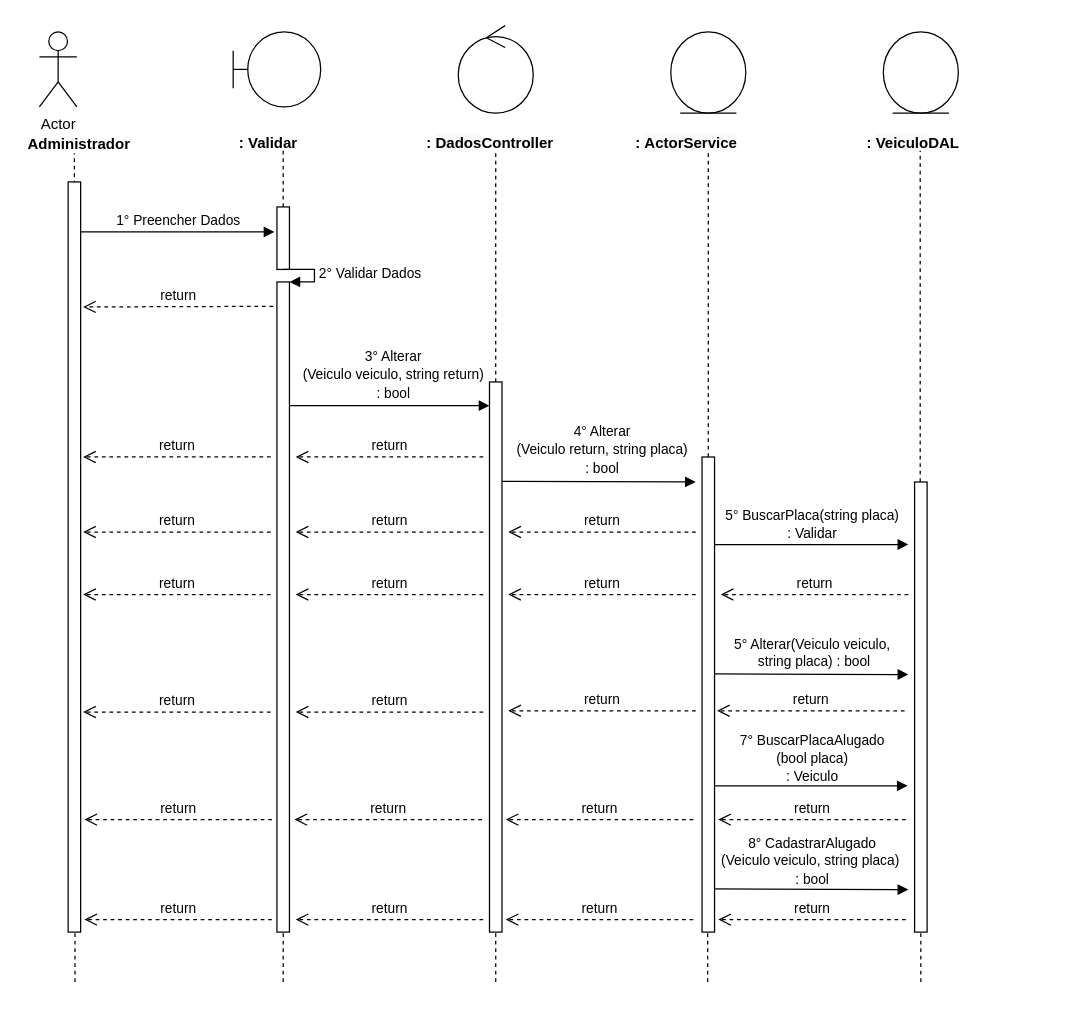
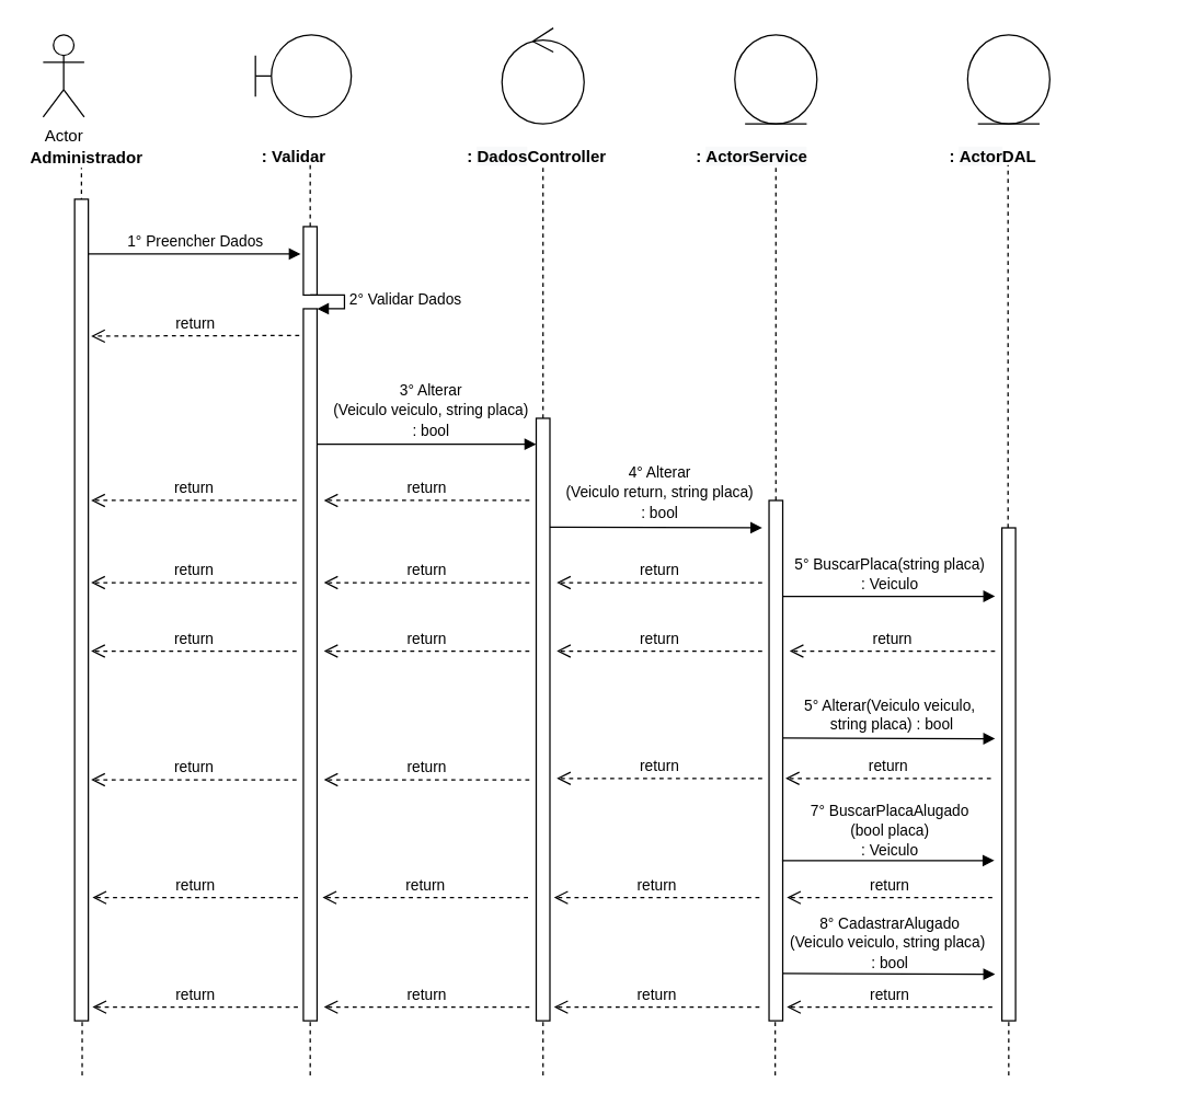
  <mxCell id="0" />
  <mxCell id="1" parent="0" />
  <mxCell id="2" value="Actor" parent="1" style="shape=umlActor;verticalLabelPosition=bottom;labelBackgroundColor=#ffffff;verticalAlign=top;html=1;" vertex="1"><mxGeometry x="31" y="25" as="geometry" width="30" height="60" /></mxCell>
  <mxCell id="3" value="&lt;b&gt;Administrador&lt;/b&gt;" parent="1" style="text;html=1;resizable=0;points=[];autosize=1;align=left;verticalAlign=top;spacingTop=-4;" vertex="1"><mxGeometry as="geometry" x="20" y="105" width="100" height="20" /></mxCell>
  <mxCell id="4" value="" parent="1" style="endArrow=none;dashed=1;html=1;entryX=0.511;entryY=1.25;entryDx=0;entryDy=0;entryPerimeter=0;" edge="1"><mxGeometry as="geometry" width="50" height="50" relative="1"><mxPoint as="sourcePoint" x="59" y="465" /><mxPoint as="targetPoint" x="58.99" y="122" /></mxGeometry></mxCell>
  <mxCell id="5" value="" parent="1" style="shape=umlBoundary;whiteSpace=wrap;html=1;" vertex="1"><mxGeometry as="geometry" x="186" y="25" width="70" height="60" /></mxCell>
  <mxCell id="6" value="&lt;b&gt;: Validar&lt;/b&gt;" parent="1" style="text;html=1;" vertex="1"><mxGeometry as="geometry" x="189" y="100" width="150" height="30" /></mxCell>
  <mxCell id="7" value="" parent="1" style="endArrow=none;dashed=1;html=1;entryX=0.511;entryY=1.25;entryDx=0;entryDy=0;entryPerimeter=0;" edge="1" source="17"><mxGeometry as="geometry" width="50" height="50" relative="1"><mxPoint as="sourcePoint" x="226" y="465" /><mxPoint as="targetPoint" x="225.99" y="120" /></mxGeometry></mxCell>
  <mxCell id="8" value="" parent="1" style="ellipse;shape=umlControl;whiteSpace=wrap;html=1;" vertex="1"><mxGeometry as="geometry" x="366" y="20" width="60" height="70" /></mxCell>
  <mxCell id="9" value="&lt;b&gt;: &lt;/b&gt;&lt;span style=&quot;display: inline ; float: none ; background-color: rgb(248 , 249 , 250) ; color: rgb(0 , 0 , 0) ; font-family: &amp;#34;helvetica&amp;#34; ; font-size: 12px ; font-style: normal ; font-variant: normal ; font-weight: 700 ; letter-spacing: normal ; text-align: left ; text-decoration: none ; text-indent: 0px ; text-transform: none ; white-space: nowrap ; word-spacing: 0px&quot;&gt;Dados&lt;/span&gt;&lt;b&gt;Controller&lt;/b&gt;" parent="1" style="text;html=1;" vertex="1"><mxGeometry as="geometry" x="339" y="100" width="150" height="30" /></mxCell>
  <mxCell id="10" value="" parent="1" style="endArrow=none;dashed=1;html=1;entryX=0.511;entryY=1.25;entryDx=0;entryDy=0;entryPerimeter=0;" edge="1" source="24"><mxGeometry as="geometry" width="50" height="50" relative="1"><mxPoint as="sourcePoint" x="396" y="465" /><mxPoint as="targetPoint" x="395.99" y="120" /></mxGeometry></mxCell>
  <mxCell id="11" value="" parent="1" style="ellipse;shape=umlEntity;whiteSpace=wrap;html=1;" vertex="1"><mxGeometry as="geometry" x="536" y="25" width="60" height="65" /></mxCell>
  <mxCell id="12" value="" parent="1" style="ellipse;shape=umlEntity;whiteSpace=wrap;html=1;" vertex="1"><mxGeometry as="geometry" x="706" y="25" width="60" height="65" /></mxCell>
- <mxCell id="13" value="&lt;b&gt;:&amp;nbsp;&lt;/b&gt;&lt;span style=&quot;display: inline ; float: none ; background-color: rgb(248 , 249 , 250) ; color: rgb(0 , 0 , 0) ; font-family: &amp;#34;helvetica&amp;#34; ; font-size: 12px ; font-style: normal ; font-variant: normal ; font-weight: 700 ; letter-spacing: normal ; text-align: left ; text-decoration: none ; text-indent: 0px ; text-transform: none ; white-space: nowrap ; word-spacing: 0px&quot;&gt;Veiculo&lt;/span&gt;&lt;b&gt;DAL&lt;/b&gt;" parent="1" style="text;html=1;" vertex="1"><mxGeometry as="geometry" x="691" y="100" width="150" height="30" /></mxCell>
+ <mxCell id="13" value="&lt;b&gt;:&amp;nbsp;&lt;/b&gt;&lt;span style=&quot;display: inline ; float: none ; background-color: rgb(248 , 249 , 250) ; color: rgb(0 , 0 , 0) ; font-family: &amp;#34;helvetica&amp;#34; ; font-size: 12px ; font-style: normal ; font-variant: normal ; font-weight: 700 ; letter-spacing: normal ; text-align: left ; text-decoration: none ; text-indent: 0px ; text-transform: none ; white-space: nowrap ; word-spacing: 0px&quot;&gt;Actor&lt;/span&gt;&lt;b&gt;DAL&lt;/b&gt;" parent="1" style="text;html=1;" vertex="1"><mxGeometry as="geometry" x="691" y="100" width="150" height="30" /></mxCell>
  <mxCell id="14" value="" parent="1" style="endArrow=none;dashed=1;html=1;entryX=0.511;entryY=1.25;entryDx=0;entryDy=0;entryPerimeter=0;" edge="1" source="29"><mxGeometry as="geometry" width="50" height="50" relative="1"><mxPoint as="sourcePoint" x="566" y="464" /><mxPoint as="targetPoint" x="565.99" y="119" /></mxGeometry></mxCell>
  <mxCell id="15" value="" parent="1" style="endArrow=none;dashed=1;html=1;entryX=0.511;entryY=1.25;entryDx=0;entryDy=0;entryPerimeter=0;" edge="1" source="33"><mxGeometry as="geometry" width="50" height="50" relative="1"><mxPoint as="sourcePoint" x="735.5" y="465" /><mxPoint as="targetPoint" x="735.49" y="120" /></mxGeometry></mxCell>
  <mxCell id="16" value="1° Preencher Dados" parent="1" style="html=1;verticalAlign=bottom;endArrow=block;" edge="1" source="27"><mxGeometry as="geometry" width="80" relative="1"><mxPoint as="sourcePoint" x="59" y="185" /><mxPoint as="targetPoint" x="219" y="185" /><mxPoint as="offset" /></mxGeometry></mxCell>
  <mxCell id="17" value="" parent="1" style="html=1;points=[];perimeter=orthogonalPerimeter;" vertex="1"><mxGeometry as="geometry" x="221" y="165" width="10" height="50" /></mxCell>
  <mxCell id="18" value="" parent="1" style="endArrow=none;dashed=1;html=1;entryX=0.511;entryY=1.25;entryDx=0;entryDy=0;entryPerimeter=0;" edge="1" source="20" target="17"><mxGeometry as="geometry" width="50" height="50" relative="1"><mxPoint as="sourcePoint" x="226" y="465" /><mxPoint as="targetPoint" x="225.99" y="120" /></mxGeometry></mxCell>
  <mxCell id="19" value="2° Validar Dados" parent="1" style="edgeStyle=orthogonalEdgeStyle;html=1;align=left;spacingLeft=2;endArrow=block;rounded=0;entryX=1;entryY=0;" edge="1" target="20"><mxGeometry as="geometry" relative="1"><mxPoint as="sourcePoint" x="226" y="215" /><Array as="points"><mxPoint x="251" y="215" /></Array></mxGeometry></mxCell>
  <mxCell id="20" value="" parent="1" style="html=1;points=[];perimeter=orthogonalPerimeter;" vertex="1"><mxGeometry as="geometry" x="221" y="225" width="10" height="520" /></mxCell>
  <mxCell id="21" value="return" parent="1" style="html=1;verticalAlign=bottom;endArrow=open;dashed=1;endSize=8;" edge="1"><mxGeometry as="geometry" relative="1"><mxPoint as="sourcePoint" x="218" y="244.5" /><mxPoint as="targetPoint" x="66" y="245" /></mxGeometry></mxCell>
  <mxCell id="22" value="" parent="1" style="html=1;verticalAlign=bottom;endArrow=block;" edge="1"><mxGeometry as="geometry" width="80" relative="1"><mxPoint as="sourcePoint" x="231" y="324" /><mxPoint as="targetPoint" x="391" y="324" /></mxGeometry></mxCell>
- <mxCell id="23" value="&lt;span style=&quot;font-size: 11px&quot;&gt;3° Alterar&lt;br&gt;(Veiculo veiculo, string return)&lt;/span&gt;&lt;span style=&quot;font-size: 11px&quot;&gt;&lt;br&gt;: bool&lt;br&gt;&lt;/span&gt;" parent="1" style="text;html=1;resizable=0;points=[];autosize=1;align=center;verticalAlign=top;spacingTop=-4;" vertex="1"><mxGeometry as="geometry" x="234" y="275" width="160" height="40" /></mxCell>
+ <mxCell id="23" value="&lt;span style=&quot;font-size: 11px&quot;&gt;3° Alterar&lt;br&gt;(Veiculo veiculo, string placa)&lt;/span&gt;&lt;span style=&quot;font-size: 11px&quot;&gt;&lt;br&gt;: bool&lt;br&gt;&lt;/span&gt;" parent="1" style="text;html=1;resizable=0;points=[];autosize=1;align=center;verticalAlign=top;spacingTop=-4;" vertex="1"><mxGeometry as="geometry" x="234" y="275" width="160" height="40" /></mxCell>
  <mxCell id="24" value="" parent="1" style="html=1;points=[];perimeter=orthogonalPerimeter;" vertex="1"><mxGeometry as="geometry" x="391" y="305" width="10" height="440" /></mxCell>
  <mxCell id="25" value="return" parent="1" style="html=1;verticalAlign=bottom;endArrow=open;dashed=1;endSize=8;" edge="1"><mxGeometry as="geometry" relative="1"><mxPoint as="sourcePoint" x="386" y="365" /><mxPoint as="targetPoint" x="236" y="365" /></mxGeometry></mxCell>
  <mxCell id="26" value="return" parent="1" style="html=1;verticalAlign=bottom;endArrow=open;dashed=1;endSize=8;" edge="1"><mxGeometry as="geometry" relative="1"><mxPoint as="sourcePoint" x="216" y="365" /><mxPoint as="targetPoint" x="66" y="365" /></mxGeometry></mxCell>
  <mxCell id="27" value="" parent="1" style="html=1;points=[];perimeter=orthogonalPerimeter;" vertex="1"><mxGeometry as="geometry" x="54" y="145" width="10" height="600" /></mxCell>
  <mxCell id="28" value="" parent="1" style="html=1;verticalAlign=bottom;endArrow=block;" edge="1"><mxGeometry as="geometry" width="80" relative="1"><mxPoint as="sourcePoint" x="401" y="384.5" /><mxPoint as="targetPoint" x="556" y="385" /></mxGeometry></mxCell>
  <mxCell id="29" value="" parent="1" style="html=1;points=[];perimeter=orthogonalPerimeter;" vertex="1"><mxGeometry as="geometry" x="561" y="365" width="10" height="380" /></mxCell>
  <mxCell id="30" value="return" parent="1" style="html=1;verticalAlign=bottom;endArrow=open;dashed=1;endSize=8;" edge="1"><mxGeometry as="geometry" relative="1"><mxPoint as="sourcePoint" x="556" y="425" /><mxPoint as="targetPoint" x="406" y="425" /></mxGeometry></mxCell>
  <mxCell id="31" value="return" parent="1" style="html=1;verticalAlign=bottom;endArrow=open;dashed=1;endSize=8;" edge="1"><mxGeometry as="geometry" relative="1"><mxPoint as="sourcePoint" x="386" y="425" /><mxPoint as="targetPoint" x="236" y="425" /></mxGeometry></mxCell>
  <mxCell id="32" value="return" parent="1" style="html=1;verticalAlign=bottom;endArrow=open;dashed=1;endSize=8;" edge="1"><mxGeometry as="geometry" relative="1"><mxPoint as="sourcePoint" x="216" y="425" /><mxPoint as="targetPoint" x="66" y="425" /></mxGeometry></mxCell>
  <mxCell id="33" value="" parent="1" style="html=1;points=[];perimeter=orthogonalPerimeter;" vertex="1"><mxGeometry as="geometry" x="731" y="385" width="10" height="360" /></mxCell>
  <mxCell id="34" value="" parent="1" style="html=1;verticalAlign=bottom;endArrow=block;" edge="1"><mxGeometry as="geometry" width="80" relative="1"><mxPoint as="sourcePoint" x="571" y="435" /><mxPoint as="targetPoint" x="726" y="435" /></mxGeometry></mxCell>
  <mxCell id="35" value="return" parent="1" style="html=1;verticalAlign=bottom;endArrow=open;dashed=1;endSize=8;" edge="1"><mxGeometry as="geometry" relative="1"><mxPoint as="sourcePoint" x="726" y="475" /><mxPoint as="targetPoint" x="576" y="475" /></mxGeometry></mxCell>
  <mxCell id="36" value="return" parent="1" style="html=1;verticalAlign=bottom;endArrow=open;dashed=1;endSize=8;" edge="1"><mxGeometry as="geometry" relative="1"><mxPoint as="sourcePoint" x="556" y="475" /><mxPoint as="targetPoint" x="406" y="475" /></mxGeometry></mxCell>
  <mxCell id="37" value="return" parent="1" style="html=1;verticalAlign=bottom;endArrow=open;dashed=1;endSize=8;" edge="1"><mxGeometry as="geometry" relative="1"><mxPoint as="sourcePoint" x="386" y="475" /><mxPoint as="targetPoint" x="236" y="475" /></mxGeometry></mxCell>
  <mxCell id="38" value="return" parent="1" style="html=1;verticalAlign=bottom;endArrow=open;dashed=1;endSize=8;" edge="1"><mxGeometry as="geometry" relative="1"><mxPoint as="sourcePoint" x="216" y="475" /><mxPoint as="targetPoint" x="66" y="475" /></mxGeometry></mxCell>
  <mxCell id="39" value="" parent="1" style="html=1;verticalAlign=bottom;endArrow=block;" edge="1"><mxGeometry as="geometry" width="80" relative="1"><mxPoint as="sourcePoint" x="571" y="538.5" /><mxPoint as="targetPoint" x="726" y="539" /></mxGeometry></mxCell>
  <mxCell id="40" value="return" parent="1" style="html=1;verticalAlign=bottom;endArrow=open;dashed=1;endSize=8;" edge="1"><mxGeometry as="geometry" relative="1"><mxPoint as="sourcePoint" x="723" y="568" /><mxPoint as="targetPoint" x="573" y="568" /></mxGeometry></mxCell>
  <mxCell id="41" value="return" parent="1" style="html=1;verticalAlign=bottom;endArrow=open;dashed=1;endSize=8;" edge="1"><mxGeometry as="geometry" relative="1"><mxPoint as="sourcePoint" x="556" y="568" /><mxPoint as="targetPoint" x="406" y="568" /></mxGeometry></mxCell>
  <mxCell id="42" value="return" parent="1" style="html=1;verticalAlign=bottom;endArrow=open;dashed=1;endSize=8;" edge="1"><mxGeometry as="geometry" relative="1"><mxPoint as="sourcePoint" x="386" y="569" /><mxPoint as="targetPoint" x="236" y="569" /></mxGeometry></mxCell>
  <mxCell id="43" value="return" parent="1" style="html=1;verticalAlign=bottom;endArrow=open;dashed=1;endSize=8;" edge="1"><mxGeometry as="geometry" relative="1"><mxPoint as="sourcePoint" x="216" y="569" /><mxPoint as="targetPoint" x="66" y="569" /></mxGeometry></mxCell>
  <mxCell id="44" value="" parent="1" style="endArrow=none;dashed=1;html=1;" edge="1"><mxGeometry as="geometry" width="50" height="50" relative="1"><mxPoint as="sourcePoint" x="59.5" y="785" /><mxPoint as="targetPoint" x="59.5" y="745" /></mxGeometry></mxCell>
  <mxCell id="45" value="" parent="1" style="endArrow=none;dashed=1;html=1;" edge="1"><mxGeometry as="geometry" width="50" height="50" relative="1"><mxPoint as="sourcePoint" x="226" y="785" /><mxPoint as="targetPoint" x="226" y="745" /></mxGeometry></mxCell>
  <mxCell id="46" value="" parent="1" style="endArrow=none;dashed=1;html=1;" edge="1"><mxGeometry as="geometry" width="50" height="50" relative="1"><mxPoint as="sourcePoint" x="396" y="785" /><mxPoint as="targetPoint" x="396" y="745" /></mxGeometry></mxCell>
  <mxCell id="47" value="" parent="1" style="endArrow=none;dashed=1;html=1;" edge="1"><mxGeometry as="geometry" width="50" height="50" relative="1"><mxPoint as="sourcePoint" x="565.5" y="785" /><mxPoint as="targetPoint" x="565.5" y="745" /></mxGeometry></mxCell>
  <mxCell id="48" value="" parent="1" style="endArrow=none;dashed=1;html=1;" edge="1"><mxGeometry as="geometry" width="50" height="50" relative="1"><mxPoint as="sourcePoint" x="736" y="785" /><mxPoint as="targetPoint" x="736" y="745" /></mxGeometry></mxCell>
  <mxCell id="49" value="&lt;span style=&quot;color: rgb(0 , 0 , 0) ; font-family: &amp;#34;helvetica&amp;#34; ; font-size: 11px ; font-style: normal ; font-variant: normal ; font-weight: 400 ; letter-spacing: normal ; text-align: center ; text-decoration: none ; text-indent: 0px ; text-transform: none ; white-space: nowrap ; word-spacing: 0px&quot;&gt;4° Alterar&lt;br&gt;(Veiculo return, string placa)&lt;/span&gt;&lt;span style=&quot;color: rgb(0 , 0 , 0) ; font-family: &amp;#34;helvetica&amp;#34; ; font-size: 11px ; font-style: normal ; font-variant: normal ; font-weight: 400 ; letter-spacing: normal ; text-align: center ; text-decoration: none ; text-indent: 0px ; text-transform: none ; white-space: nowrap ; word-spacing: 0px&quot;&gt;&lt;br&gt;: bool&lt;br&gt;&lt;/span&gt;" parent="1" style="text;html=1;resizable=0;points=[];autosize=1;align=center;verticalAlign=top;spacingTop=-4;" vertex="1"><mxGeometry as="geometry" x="401" y="335" width="160" height="40" /></mxCell>
- <mxCell id="50" value="&lt;span style=&quot;font-size: 11px&quot;&gt;5°&amp;nbsp;BuscarPlaca(string placa)&lt;br&gt;: Validar&lt;/span&gt;&lt;span style=&quot;font-size: 11px&quot;&gt;&lt;br&gt;&lt;/span&gt;" parent="1" style="text;html=1;resizable=0;points=[];autosize=1;align=center;verticalAlign=top;spacingTop=-4;" vertex="1"><mxGeometry as="geometry" x="574" y="402" width="150" height="30" /></mxCell>
+ <mxCell id="50" value="&lt;span style=&quot;font-size: 11px&quot;&gt;5°&amp;nbsp;BuscarPlaca(string placa)&lt;br&gt;: Veiculo&lt;/span&gt;&lt;span style=&quot;font-size: 11px&quot;&gt;&lt;br&gt;&lt;/span&gt;" parent="1" style="text;html=1;resizable=0;points=[];autosize=1;align=center;verticalAlign=top;spacingTop=-4;" vertex="1"><mxGeometry as="geometry" x="574" y="402" width="150" height="30" /></mxCell>
  <mxCell id="51" value="&lt;span style=&quot;font-size: 11px&quot;&gt;5° Alterar(Veiculo veiculo,&lt;br&gt;&amp;nbsp;string placa) &lt;/span&gt;&lt;span style=&quot;font-size: 11px&quot;&gt;: bool&lt;br&gt;&lt;/span&gt;" parent="1" style="text;html=1;resizable=0;points=[];autosize=1;align=center;verticalAlign=top;spacingTop=-4;" vertex="1"><mxGeometry as="geometry" x="579" y="505" width="140" height="30" /></mxCell>
  <mxCell id="52" value="&lt;b&gt;: &lt;/b&gt;&lt;span style=&quot;display: inline ; float: none ; background-color: rgb(248 , 249 , 250) ; color: rgb(0 , 0 , 0) ; font-family: &amp;#34;helvetica&amp;#34; ; font-size: 12px ; font-style: normal ; font-variant: normal ; font-weight: 700 ; letter-spacing: normal ; text-align: left ; text-decoration: none ; text-indent: 0px ; text-transform: none ; white-space: nowrap ; word-spacing: 0px&quot;&gt;Actor&lt;/span&gt;&lt;span style=&quot;text-align: left ; color: rgb(0 , 0 , 0) ; text-transform: none ; text-indent: 0px ; letter-spacing: normal ; font-family: &amp;#34;helvetica&amp;#34; ; font-size: 12px ; font-style: normal ; font-variant: normal ; text-decoration: none ; word-spacing: 0px ; display: inline ; white-space: nowrap ; float: none ; background-color: rgb(248 , 249 , 250)&quot;&gt;&lt;font face=&quot;Helvetica&quot; style=&quot;background-color: transparent&quot;&gt;&lt;b&gt;Service&lt;/b&gt;&lt;/font&gt;&lt;/span&gt;" parent="1" style="text;html=1;" vertex="1"><mxGeometry as="geometry" x="506" y="100" width="150" height="30" /></mxCell>
  <mxCell id="53" value="" parent="1" style="html=1;verticalAlign=bottom;endArrow=block;" edge="1"><mxGeometry as="geometry" width="80" relative="1"><mxPoint as="sourcePoint" x="570.5" y="628" /><mxPoint as="targetPoint" x="725.5" y="628" /></mxGeometry></mxCell>
  <mxCell id="54" value="&lt;span style=&quot;font-size: 11px&quot;&gt;7°&amp;nbsp;BuscarPlacaAlugado&lt;br&gt;(bool placa)&lt;br&gt;: Veiculo&lt;/span&gt;&lt;span style=&quot;font-size: 11px&quot;&gt;&lt;br&gt;&lt;/span&gt;" parent="1" style="text;html=1;resizable=0;points=[];autosize=1;align=center;verticalAlign=top;spacingTop=-4;" vertex="1"><mxGeometry as="geometry" x="584" y="582" width="130" height="40" /></mxCell>
  <mxCell id="55" value="return" parent="1" style="html=1;verticalAlign=bottom;endArrow=open;dashed=1;endSize=8;" edge="1"><mxGeometry as="geometry" relative="1"><mxPoint as="sourcePoint" x="724" y="655" /><mxPoint as="targetPoint" x="574" y="655" /></mxGeometry></mxCell>
  <mxCell id="56" value="return" parent="1" style="html=1;verticalAlign=bottom;endArrow=open;dashed=1;endSize=8;" edge="1"><mxGeometry as="geometry" relative="1"><mxPoint as="sourcePoint" x="554" y="655" /><mxPoint as="targetPoint" x="404" y="655" /></mxGeometry></mxCell>
  <mxCell id="57" value="return" parent="1" style="html=1;verticalAlign=bottom;endArrow=open;dashed=1;endSize=8;" edge="1"><mxGeometry as="geometry" relative="1"><mxPoint as="sourcePoint" x="385" y="655" /><mxPoint as="targetPoint" x="235" y="655" /></mxGeometry></mxCell>
  <mxCell id="58" value="return" parent="1" style="html=1;verticalAlign=bottom;endArrow=open;dashed=1;endSize=8;" edge="1"><mxGeometry as="geometry" relative="1"><mxPoint as="sourcePoint" x="217" y="655" /><mxPoint as="targetPoint" x="67" y="655" /></mxGeometry></mxCell>
  <mxCell id="59" value="" parent="1" style="html=1;verticalAlign=bottom;endArrow=block;" edge="1"><mxGeometry as="geometry" width="80" relative="1"><mxPoint as="sourcePoint" x="571" y="710.5" /><mxPoint as="targetPoint" x="726" y="711" /></mxGeometry></mxCell>
  <mxCell id="60" value="&lt;span style=&quot;font-size: 11px&quot;&gt;8°&amp;nbsp;CadastrarAlugado&lt;br&gt;(Veiculo veiculo, string placa)&amp;nbsp;&lt;br&gt;&lt;/span&gt;&lt;span style=&quot;font-size: 11px&quot;&gt;: bool&lt;br&gt;&lt;/span&gt;" parent="1" style="text;html=1;resizable=0;points=[];autosize=1;align=center;verticalAlign=top;spacingTop=-4;" vertex="1"><mxGeometry as="geometry" x="569" y="664" width="160" height="40" /></mxCell>
  <mxCell id="61" value="return" parent="1" style="html=1;verticalAlign=bottom;endArrow=open;dashed=1;endSize=8;" edge="1"><mxGeometry as="geometry" relative="1"><mxPoint as="sourcePoint" x="724" y="735" /><mxPoint as="targetPoint" x="574" y="735" /></mxGeometry></mxCell>
  <mxCell id="62" value="return" parent="1" style="html=1;verticalAlign=bottom;endArrow=open;dashed=1;endSize=8;" edge="1"><mxGeometry as="geometry" relative="1"><mxPoint as="sourcePoint" x="554" y="735" /><mxPoint as="targetPoint" x="404" y="735" /></mxGeometry></mxCell>
  <mxCell id="63" value="return" parent="1" style="html=1;verticalAlign=bottom;endArrow=open;dashed=1;endSize=8;" edge="1"><mxGeometry as="geometry" relative="1"><mxPoint as="sourcePoint" x="386" y="735" /><mxPoint as="targetPoint" x="236" y="735" /></mxGeometry></mxCell>
  <mxCell id="64" value="return" parent="1" style="html=1;verticalAlign=bottom;endArrow=open;dashed=1;endSize=8;" edge="1"><mxGeometry as="geometry" relative="1"><mxPoint as="sourcePoint" x="217" y="735" /><mxPoint as="targetPoint" x="67" y="735" /></mxGeometry></mxCell>
